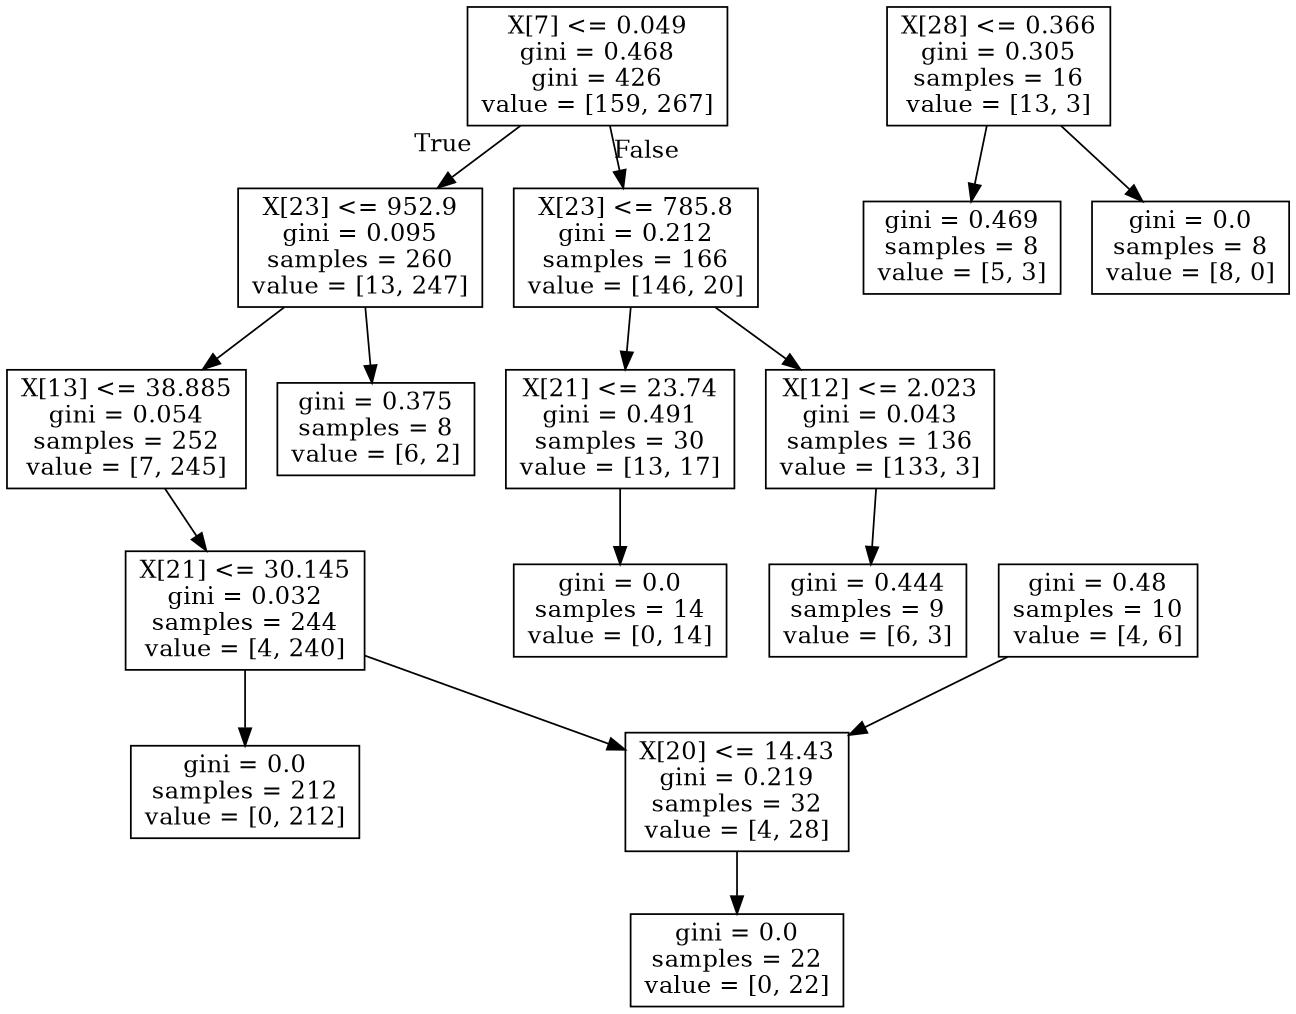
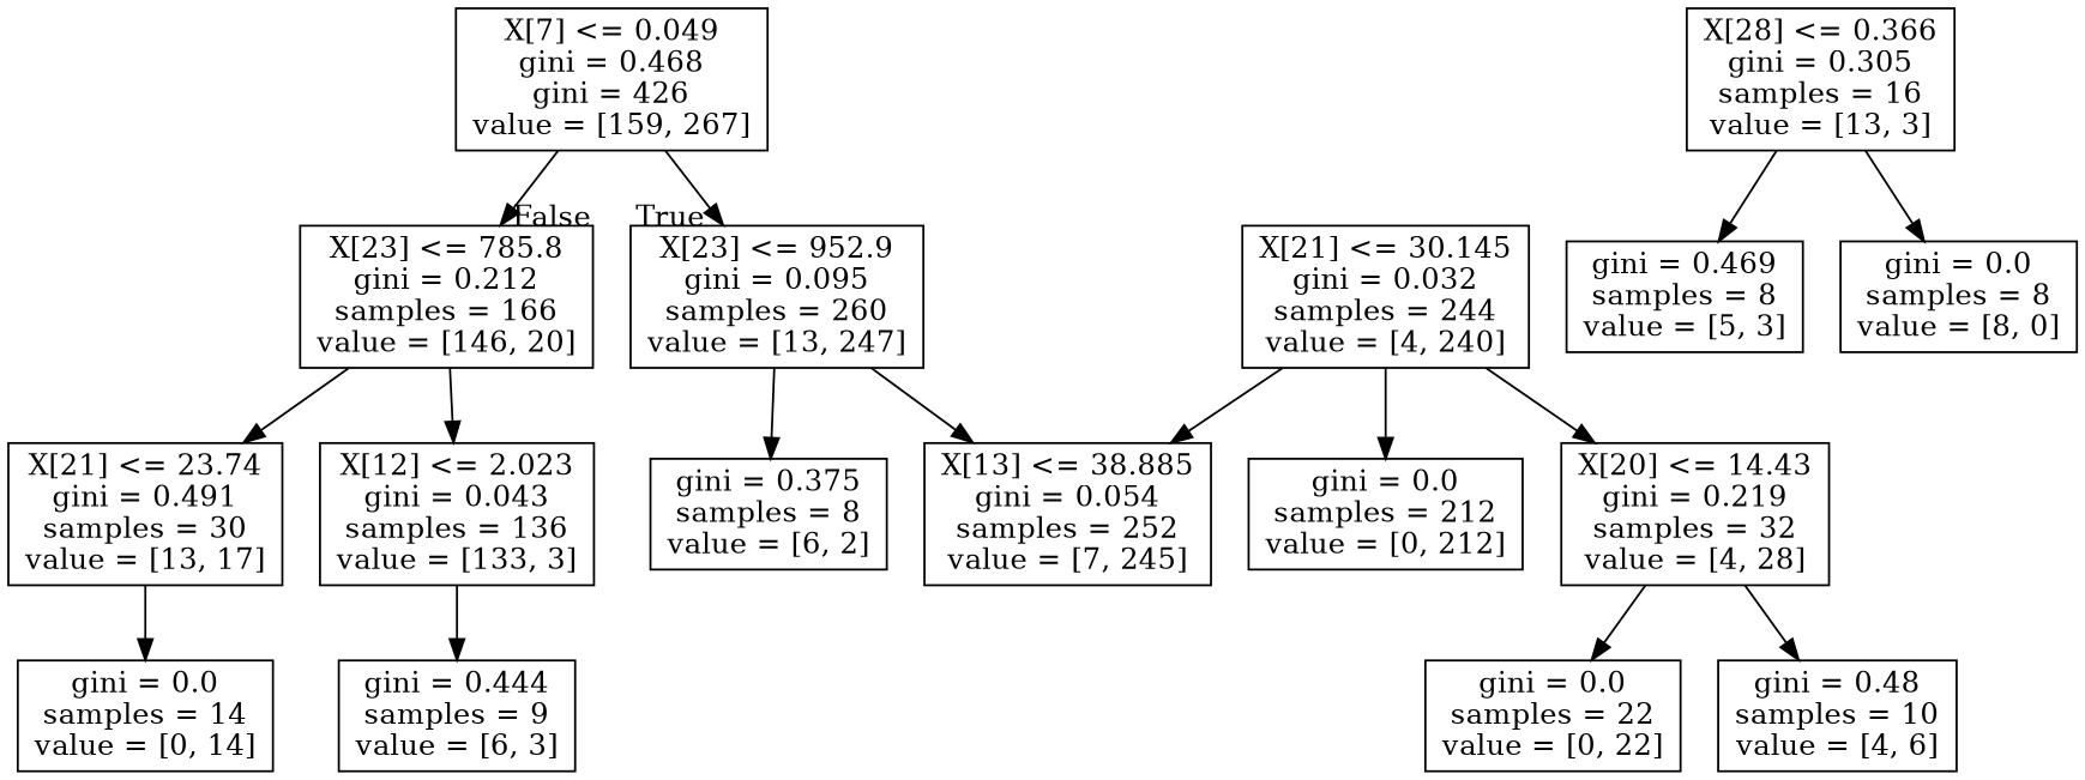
  digraph {
    node [shape=box]
    n1 [label="X[7] <= 0.049\ngini = 0.468\ngini = 426\nvalue = [159, 267]"]
    n2 [label="X[23] <= 952.9\ngini = 0.095\nsamples = 260\nvalue = [13, 247]"]
    n3 [label="X[23] <= 785.8\ngini = 0.212\nsamples = 166\nvalue = [146, 20]"]
    n4 [label="X[13] <= 38.885\ngini = 0.054\nsamples = 252\nvalue = [7, 245]"]
    n5 [label="gini = 0.375\nsamples = 8\nvalue = [6, 2]"]
    n6 [label="X[21] <= 23.74\ngini = 0.491\nsamples = 30\nvalue = [13, 17]"]
    n7 [label="X[12] <= 2.023\ngini = 0.043\nsamples = 136\nvalue = [133, 3]"]
    n8 [label="X[21] <= 30.145\ngini = 0.032\nsamples = 244\nvalue = [4, 240]"]
    n9 [label="gini = 0.0\nsamples = 212\nvalue = [0, 212]"]
    n10 [label="X[20] <= 14.43\ngini = 0.219\nsamples = 32\nvalue = [4, 28]"]
    n11 [label="gini = 0.0\nsamples = 22\nvalue = [0, 22]"]
    n12 [label="gini = 0.48\nsamples = 10\nvalue = [4, 6]"]
    n13 [label="gini = 0.0\nsamples = 14\nvalue = [0, 14]"]
    n14 [label="gini = 0.444\nsamples = 9\nvalue = [6, 3]"]
    n15 [label="X[28] <= 0.366\ngini = 0.305\nsamples = 16\nvalue = [13, 3]"]
    n16 [label="gini = 0.469\nsamples = 8\nvalue = [5, 3]"]
    n17 [label="gini = 0.0\nsamples = 8\nvalue = [8, 0]"]
    n1 -> n2 [headlabel=True labelangle=45 labeldistance=2.5]
    n1 -> n3 [headlabel=False labelangle=-45 labeldistance=2.5]
    n2 -> n4
    n2 -> n5
    n3 -> n6
    n3 -> n7
-   n4 -> n8
+   n8 -> n4
    n6 -> n13
    n7 -> n14
    n8 -> n9
    n8 -> n10
    n10 -> n11
-   n12 -> n10
+   n10 -> n12
    n15 -> n16
    n15 -> n17
  }
